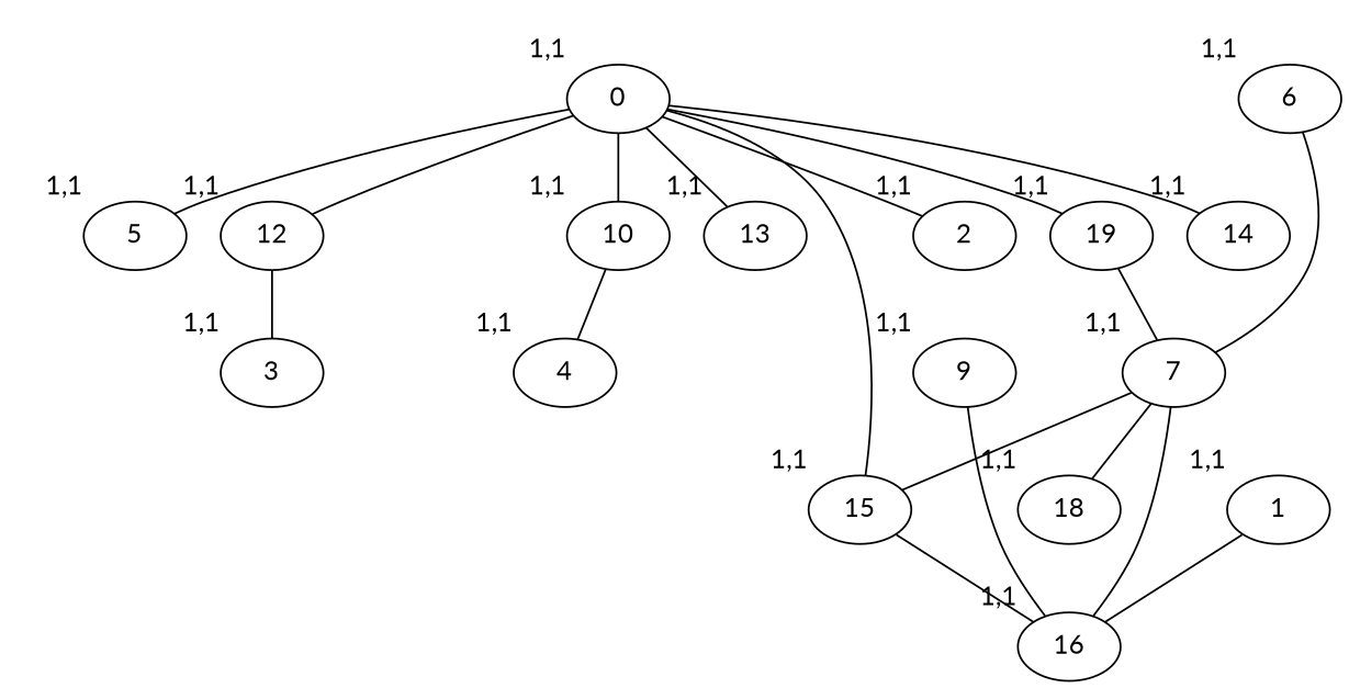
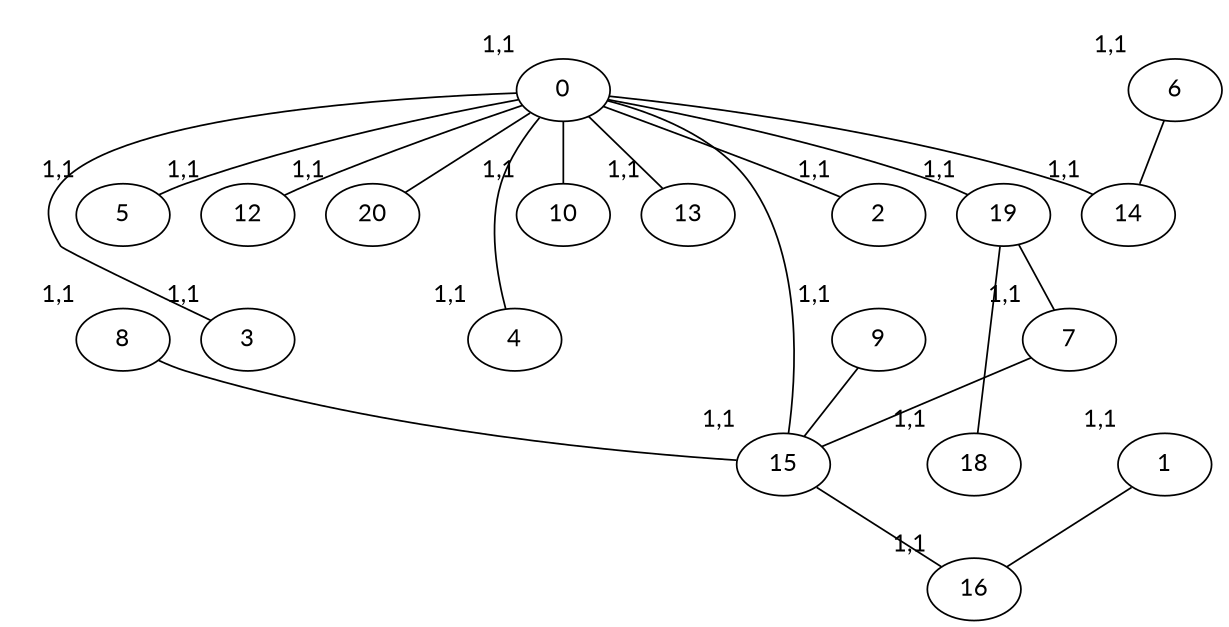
  graph {
    fontname=Lato
    node [fontname=Lato xlabel="1,1"]
    edge [fontname=Lato]
    9
    16
    1
    7
    15
    18
    6
+   8
    0
    3
    13
    10
    2
    12
    4
    5
    14
    19
-   9 -- 16
+   20
+   9 -- 15
    1 -- 16
-   7 -- 16
    7 -- 15
-   7 -- 18
+   19 -- 18
    15 -- 16
-   6 -- 7
+   6 -- 14
+   8 -- 15
    0 -- 15
-   12 -- 3
+   0 -- 3
    0 -- 13
    0 -- 10
    0 -- 2
    0 -- 12
-   10 -- 4
+   0 -- 4
    0 -- 5
    0 -- 14
    0 -- 19
+   0 -- 20
    19 -- 7
  }
